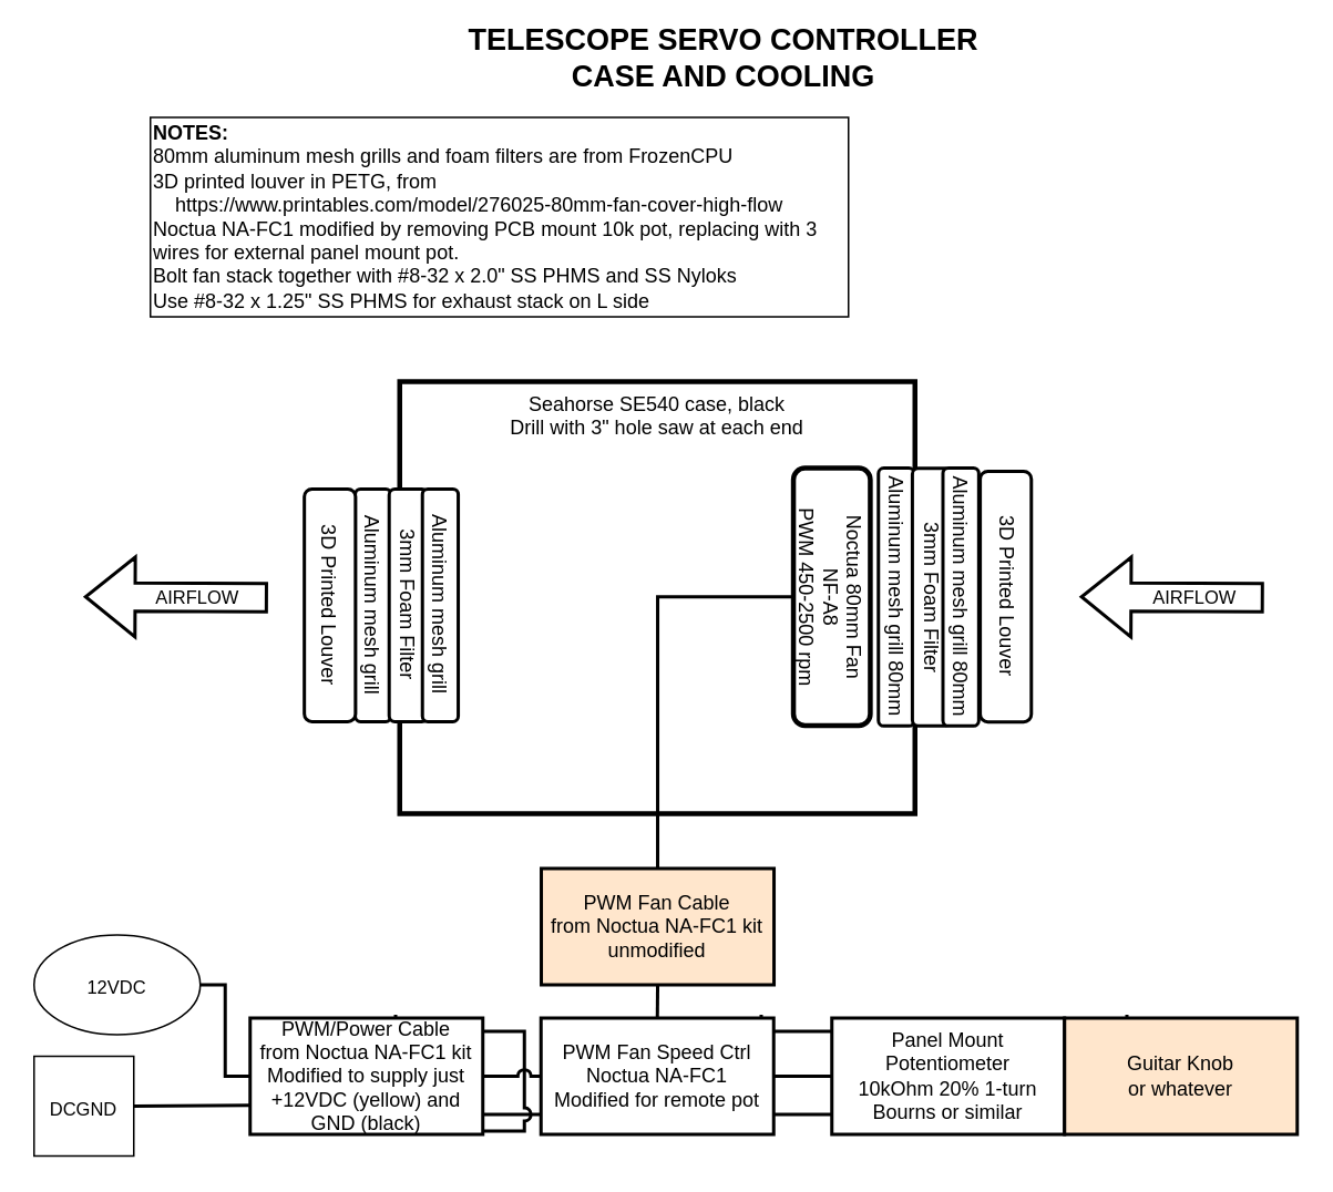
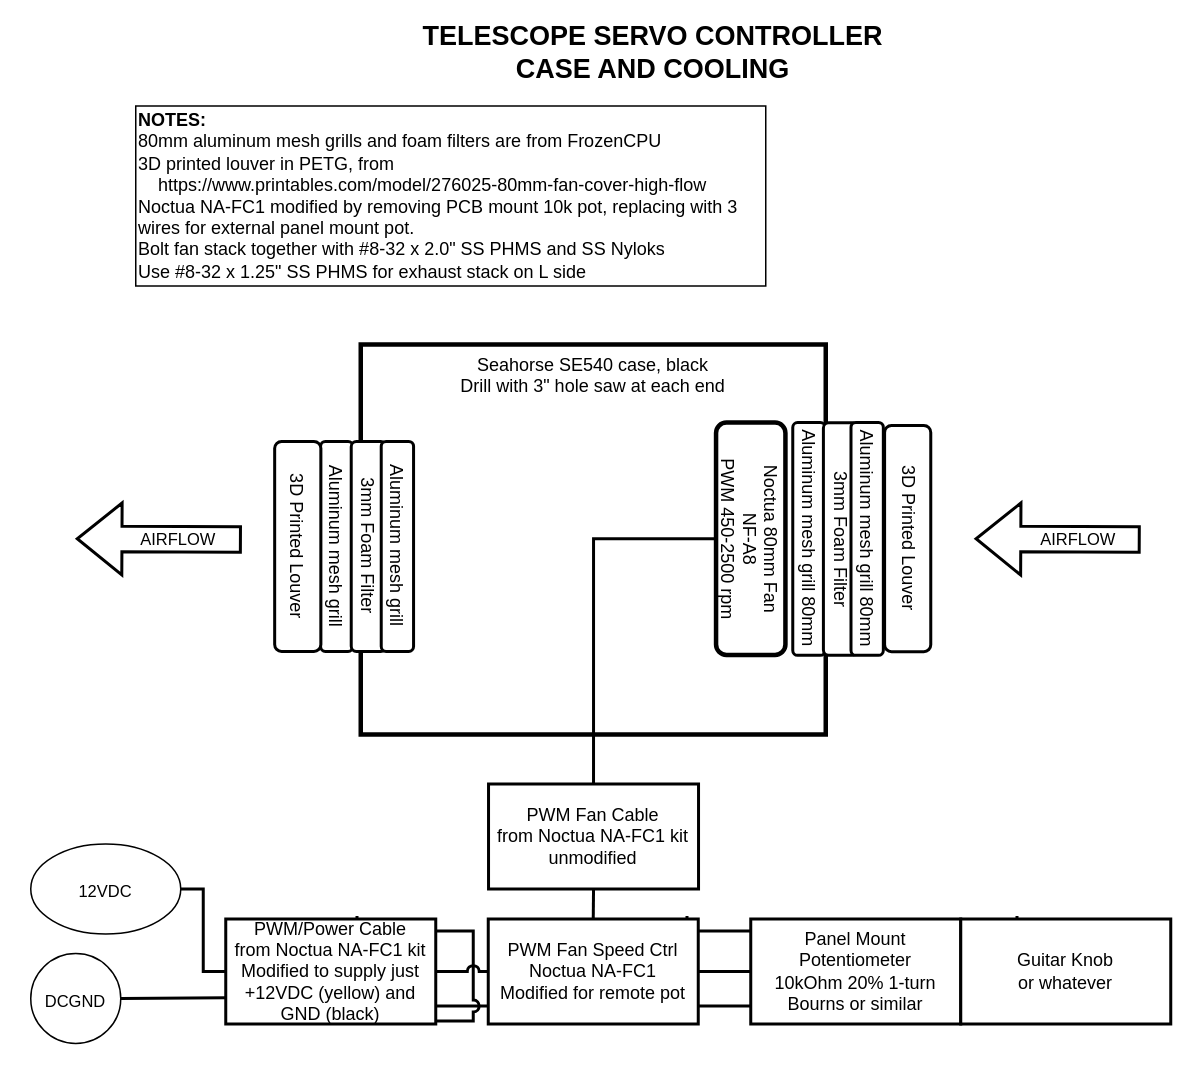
  <mxCell id="0" />
  <mxCell id="1" parent="0" />
  <mxCell id="2" value="Seahorse SE540 case, black&lt;br&gt;Drill with 3&quot; hole saw at each end" style="rounded=0;whiteSpace=wrap;html=1;verticalAlign=top;strokeWidth=3;" parent="1" vertex="1"><mxGeometry x="240" y="229" width="310" height="260" as="geometry" /></mxCell>
  <mxCell id="3" value="&lt;font style=&quot;font-size: 18px;&quot;&gt;&lt;b&gt;TELESCOPE SERVO CONTROLLER&lt;br&gt;CASE AND COOLING&lt;br&gt;&lt;/b&gt;&lt;/font&gt;" style="text;html=1;strokeColor=none;fillColor=none;align=center;verticalAlign=middle;whiteSpace=wrap;rounded=0;fontSize=11;fontFamily=Helvetica;fontColor=default;" parent="1" vertex="1"><mxGeometry x="270" y="20" width="330" height="30" as="geometry" /></mxCell>
  <mxCell id="4" value="" style="endArrow=none;html=1;rounded=0;labelBackgroundColor=default;strokeColor=default;strokeWidth=2;fontFamily=Helvetica;fontSize=11;fontColor=default;shape=connector;jumpStyle=arc;edgeStyle=orthogonalEdgeStyle;entryX=0.75;entryY=1;entryDx=0;entryDy=0;exitX=0.28;exitY=-0.003;exitDx=0;exitDy=0;exitPerimeter=0;" parent="1" edge="1"><mxGeometry width="50" height="50" relative="1" as="geometry"><mxPoint x="678" y="660" as="sourcePoint" /><mxPoint x="677.5" y="610" as="targetPoint" /></mxGeometry></mxCell>
  <mxCell id="5" value="" style="endArrow=none;html=1;rounded=0;labelBackgroundColor=default;strokeColor=default;strokeWidth=2;fontFamily=Helvetica;fontSize=11;fontColor=default;shape=connector;jumpStyle=arc;edgeStyle=orthogonalEdgeStyle;entryX=0.75;entryY=1;entryDx=0;entryDy=0;exitX=0.5;exitY=0;exitDx=0;exitDy=0;" parent="1" edge="1"><mxGeometry width="50" height="50" relative="1" as="geometry"><mxPoint x="183" y="670" as="sourcePoint" /><mxPoint x="457.5" y="610" as="targetPoint" /><Array as="points"><mxPoint x="515" y="620" /><mxPoint x="458" y="620" /></Array></mxGeometry></mxCell>
  <mxCell id="6" value="" style="endArrow=none;html=1;rounded=0;labelBackgroundColor=default;strokeColor=default;strokeWidth=2;fontFamily=Helvetica;fontSize=11;fontColor=default;shape=connector;jumpStyle=arc;edgeStyle=orthogonalEdgeStyle;entryX=0.75;entryY=1;entryDx=0;entryDy=0;exitX=0.5;exitY=0;exitDx=0;exitDy=0;" parent="1" edge="1"><mxGeometry width="50" height="50" relative="1" as="geometry"><mxPoint x="193" y="680" as="sourcePoint" /><mxPoint x="237.5" y="610" as="targetPoint" /><Array as="points"><mxPoint x="315" y="620" /><mxPoint x="238" y="620" /></Array></mxGeometry></mxCell>
  <mxCell id="7" value="&lt;font style=&quot;font-size: 11px;&quot;&gt;12VDC&lt;/font&gt;" style="ellipse;whiteSpace=wrap;html=1;aspect=fixed;fontFamily=Helvetica;fontSize=18;fontColor=default;" parent="1" vertex="1"><mxGeometry x="20" y="562" width="100" height="60" as="geometry" /></mxCell>
  <mxCell id="8" value="" style="endArrow=none;html=1;rounded=0;labelBackgroundColor=default;strokeColor=default;strokeWidth=2;fontFamily=Helvetica;fontSize=11;fontColor=default;shape=connector;jumpStyle=arc;edgeStyle=orthogonalEdgeStyle;entryX=0;entryY=0.5;entryDx=0;entryDy=0;" parent="1" target="17" edge="1"><mxGeometry width="50" height="50" relative="1" as="geometry"><mxPoint x="290" y="647" as="sourcePoint" /><mxPoint x="771" y="352" as="targetPoint" /></mxGeometry></mxCell>
  <mxCell id="9" value="Noctua 80mm Fan&lt;br&gt;NF-A8&lt;br&gt;PWM 450-2500 rpm" style="rounded=1;whiteSpace=wrap;html=1;strokeWidth=3;rotation=90;" vertex="1" parent="1"><mxGeometry x="422.5" y="335.38" width="155" height="46.25" as="geometry" /></mxCell>
  <mxCell id="10" value="Aluminum mesh grill 80mm" style="rounded=1;whiteSpace=wrap;html=1;strokeWidth=2;rotation=90;" vertex="1" parent="1"><mxGeometry x="461.19" y="347.84" width="155.21" height="21.56" as="geometry" /></mxCell>
  <mxCell id="11" value="3mm Foam Filter" style="rounded=1;whiteSpace=wrap;html=1;strokeWidth=2;rotation=90;" vertex="1" parent="1"><mxGeometry x="482.5" y="347.11" width="155" height="23.13" as="geometry" /></mxCell>
  <mxCell id="12" value="3D Printed Louver" style="rounded=1;whiteSpace=wrap;html=1;strokeWidth=2;rotation=90;" vertex="1" parent="1"><mxGeometry x="529.24" y="343" width="150.76" height="30.78" as="geometry" /></mxCell>
  <mxCell id="13" value="Aluminum mesh grill" style="rounded=1;whiteSpace=wrap;html=1;strokeWidth=2;rotation=90;" vertex="1" parent="1"><mxGeometry x="154" y="352.85" width="140" height="21.56" as="geometry" /></mxCell>
  <mxCell id="14" value="3mm Foam Filter" style="rounded=1;whiteSpace=wrap;html=1;strokeWidth=2;rotation=90;" vertex="1" parent="1"><mxGeometry x="175.21" y="352.06" width="140" height="23.13" as="geometry" /></mxCell>
  <mxCell id="15" value="Aluminum mesh grill" style="rounded=1;whiteSpace=wrap;html=1;strokeWidth=2;rotation=90;" vertex="1" parent="1"><mxGeometry x="194.43" y="352.84" width="140" height="21.56" as="geometry" /></mxCell>
  <mxCell id="16" value="3D Printed Louver" style="rounded=1;whiteSpace=wrap;html=1;strokeWidth=2;rotation=90;" vertex="1" parent="1"><mxGeometry x="128" y="348.23" width="140" height="30.78" as="geometry" /></mxCell>
  <mxCell id="17" value="PWM Fan Speed Ctrl&lt;br&gt;Noctua NA-FC1&lt;br&gt;Modified for remote pot" style="rounded=0;whiteSpace=wrap;html=1;strokeWidth=2;rotation=0;" vertex="1" parent="1"><mxGeometry x="325" y="612" width="140" height="70" as="geometry" /></mxCell>
  <mxCell id="18" value="" style="endArrow=none;html=1;rounded=0;edgeStyle=orthogonalEdgeStyle;strokeWidth=2;entryX=0.5;entryY=1;entryDx=0;entryDy=0;exitX=0.5;exitY=0;exitDx=0;exitDy=0;" edge="1" parent="1" source="31" target="9"><mxGeometry width="50" height="50" relative="1" as="geometry"><mxPoint x="395" y="499" as="sourcePoint" /><mxPoint x="440" y="359" as="targetPoint" /></mxGeometry></mxCell>
  <mxCell id="19" value="Panel Mount Potentiometer&lt;br&gt;10kOhm 20% 1-turn&lt;br&gt;Bourns or similar" style="rounded=0;whiteSpace=wrap;html=1;strokeWidth=2;rotation=0;" vertex="1" parent="1"><mxGeometry x="500" y="612" width="140" height="70" as="geometry" /></mxCell>
  <mxCell id="20" value="" style="endArrow=none;html=1;rounded=0;labelBackgroundColor=default;strokeColor=default;strokeWidth=2;fontFamily=Helvetica;fontSize=11;fontColor=default;shape=connector;jumpStyle=arc;edgeStyle=orthogonalEdgeStyle;entryX=0;entryY=0.5;entryDx=0;entryDy=0;exitX=1;exitY=0.5;exitDx=0;exitDy=0;" edge="1" parent="1" source="17" target="19"><mxGeometry width="50" height="50" relative="1" as="geometry"><mxPoint x="220" y="657" as="sourcePoint" /><mxPoint x="335" y="657" as="targetPoint" /></mxGeometry></mxCell>
  <mxCell id="21" value="" style="shape=flexArrow;endArrow=classic;html=1;rounded=0;strokeWidth=2;endWidth=29;endSize=9.27;width=16;" edge="1" parent="1"><mxGeometry width="50" height="50" relative="1" as="geometry"><mxPoint x="760" y="359" as="sourcePoint" /><mxPoint x="649.22" y="358.5" as="targetPoint" /></mxGeometry></mxCell>
  <mxCell id="22" value="AIRFLOW" style="edgeLabel;html=1;align=center;verticalAlign=middle;resizable=0;points=[];" vertex="1" connectable="0" parent="21"><mxGeometry x="-0.224" relative="1" as="geometry"><mxPoint as="offset" /></mxGeometry></mxCell>
  <mxCell id="23" value="Aluminum mesh grill 80mm" style="rounded=1;whiteSpace=wrap;html=1;strokeWidth=2;rotation=90;" vertex="1" parent="1"><mxGeometry x="500" y="347.84" width="155.21" height="21.56" as="geometry" /></mxCell>
  <mxCell id="24" value="&lt;b&gt;NOTES:&lt;br&gt;&lt;/b&gt;80mm aluminum mesh grills and foam filters are from FrozenCPU&lt;br&gt;3D printed louver in PETG, from&amp;nbsp;&lt;br&gt;&amp;nbsp; &amp;nbsp;&amp;nbsp;https://www.printables.com/model/276025-80mm-fan-cover-high-flow&lt;br&gt;Noctua NA-FC1 modified by removing PCB mount 10k pot, replacing with 3 wires for external panel mount pot.&lt;br&gt;Bolt fan stack together with #8-32 x 2.0&quot; SS PHMS and SS Nyloks&lt;br&gt;Use #8-32 x 1.25&quot; SS PHMS for exhaust stack on L side" style="text;html=1;strokeColor=default;fillColor=none;align=left;verticalAlign=middle;whiteSpace=wrap;rounded=0;perimeterSpacing=1;" vertex="1" parent="1"><mxGeometry x="90" y="70" width="420" height="120" as="geometry" /></mxCell>
  <mxCell id="25" value="" style="shape=flexArrow;endArrow=classic;html=1;rounded=0;strokeWidth=2;endWidth=29;endSize=9.27;width=16;" edge="1" parent="1"><mxGeometry width="50" height="50" relative="1" as="geometry"><mxPoint x="160.78" y="359" as="sourcePoint" /><mxPoint x="50" y="358.5" as="targetPoint" /></mxGeometry></mxCell>
  <mxCell id="26" value="AIRFLOW" style="edgeLabel;html=1;align=center;verticalAlign=middle;resizable=0;points=[];" vertex="1" connectable="0" parent="25"><mxGeometry x="-0.224" relative="1" as="geometry"><mxPoint as="offset" /></mxGeometry></mxCell>
  <mxCell id="27" value="PWM/Power Cable&lt;br&gt;from Noctua NA-FC1 kit&lt;br&gt;Modified to supply just +12VDC (yellow) and GND (black)" style="rounded=0;whiteSpace=wrap;html=1;strokeWidth=2;rotation=0;" vertex="1" parent="1"><mxGeometry x="150" y="612" width="140" height="70" as="geometry" /></mxCell>
  <mxCell id="28" value="" style="endArrow=none;html=1;rounded=0;labelBackgroundColor=default;strokeColor=default;strokeWidth=2;fontFamily=Helvetica;fontSize=11;fontColor=default;shape=connector;jumpStyle=arc;edgeStyle=orthogonalEdgeStyle;entryX=0;entryY=0.5;entryDx=0;entryDy=0;exitX=1;exitY=0.5;exitDx=0;exitDy=0;" edge="1" parent="1" source="7" target="27"><mxGeometry width="50" height="50" relative="1" as="geometry"><mxPoint x="475" y="657" as="sourcePoint" /><mxPoint x="540" y="657" as="targetPoint" /></mxGeometry></mxCell>
- <mxCell id="29" value="&lt;font style=&quot;font-size: 11px;&quot;&gt;DCGND&lt;/font&gt;" style="whiteSpace=wrap;html=1;aspect=fixed;fontFamily=Helvetica;fontSize=18;fontColor=default;rounded=0;" vertex="1" parent="1"><mxGeometry x="20" y="635" width="60" height="60" as="geometry" /></mxCell>
+ <mxCell id="29" value="&lt;font style=&quot;font-size: 11px;&quot;&gt;DCGND&lt;/font&gt;" style="ellipse;whiteSpace=wrap;html=1;aspect=fixed;fontFamily=Helvetica;fontSize=18;fontColor=default;" vertex="1" parent="1"><mxGeometry x="20" y="635" width="60" height="60" as="geometry" /></mxCell>
  <mxCell id="30" value="" style="endArrow=none;html=1;rounded=0;labelBackgroundColor=default;strokeColor=default;strokeWidth=2;fontFamily=Helvetica;fontSize=11;fontColor=default;shape=connector;jumpStyle=arc;edgeStyle=orthogonalEdgeStyle;entryX=0;entryY=0.75;entryDx=0;entryDy=0;exitX=1;exitY=0.5;exitDx=0;exitDy=0;" edge="1" parent="1" source="29" target="27"><mxGeometry width="50" height="50" relative="1" as="geometry"><mxPoint x="90" y="657" as="sourcePoint" /><mxPoint x="160" y="657" as="targetPoint" /></mxGeometry></mxCell>
- <mxCell id="31" value="PWM Fan Cable&lt;br&gt;from Noctua NA-FC1 kit&lt;br&gt;unmodified" style="rounded=0;whiteSpace=wrap;html=1;strokeWidth=2;rotation=0;fillColor=#ffe6cc;" vertex="1" parent="1"><mxGeometry x="325.19" y="522" width="140" height="70" as="geometry" /></mxCell>
+ <mxCell id="31" value="PWM Fan Cable&lt;br&gt;from Noctua NA-FC1 kit&lt;br&gt;unmodified" style="rounded=0;whiteSpace=wrap;html=1;strokeWidth=2;rotation=0;" vertex="1" parent="1"><mxGeometry x="325.19" y="522" width="140" height="70" as="geometry" /></mxCell>
  <mxCell id="32" value="" style="endArrow=none;html=1;rounded=0;labelBackgroundColor=default;strokeColor=default;strokeWidth=2;fontFamily=Helvetica;fontSize=11;fontColor=default;shape=connector;jumpStyle=arc;edgeStyle=orthogonalEdgeStyle;entryX=0.5;entryY=0;entryDx=0;entryDy=0;exitX=0.5;exitY=1;exitDx=0;exitDy=0;" edge="1" parent="1" source="31" target="17"><mxGeometry width="50" height="50" relative="1" as="geometry"><mxPoint x="300" y="657" as="sourcePoint" /><mxPoint x="335" y="657" as="targetPoint" /></mxGeometry></mxCell>
- <mxCell id="33" value="Guitar Knob&lt;br&gt;or whatever" style="rounded=0;whiteSpace=wrap;html=1;strokeWidth=2;rotation=0;fillColor=#ffe6cc;" vertex="1" parent="1"><mxGeometry x="640" y="612" width="140" height="70" as="geometry" /></mxCell>
+ <mxCell id="33" value="Guitar Knob&lt;br&gt;or whatever" style="rounded=0;whiteSpace=wrap;html=1;strokeWidth=2;rotation=0;" vertex="1" parent="1"><mxGeometry x="640" y="612" width="140" height="70" as="geometry" /></mxCell>
